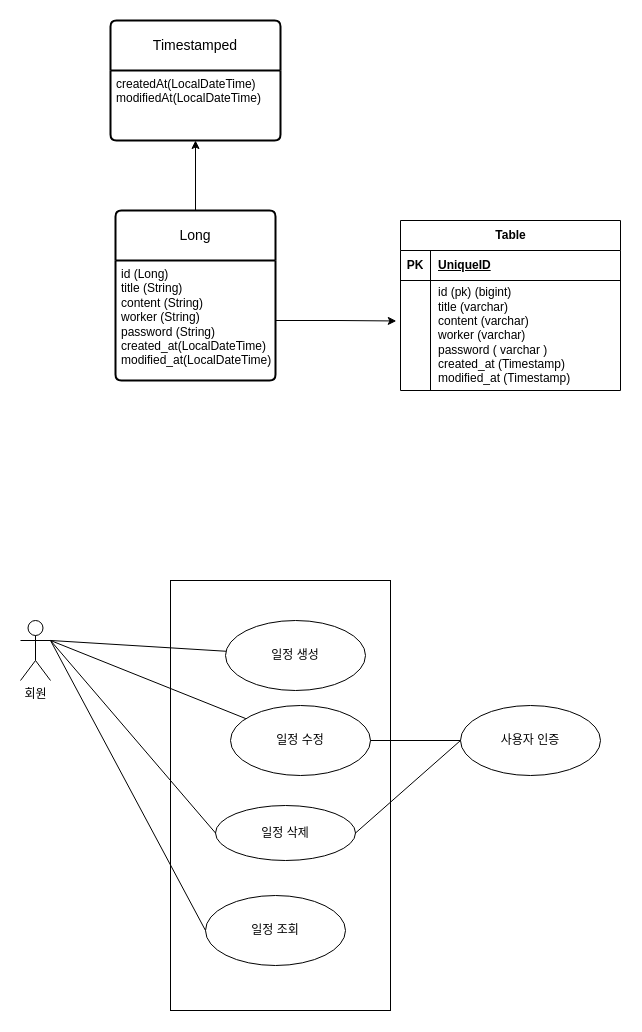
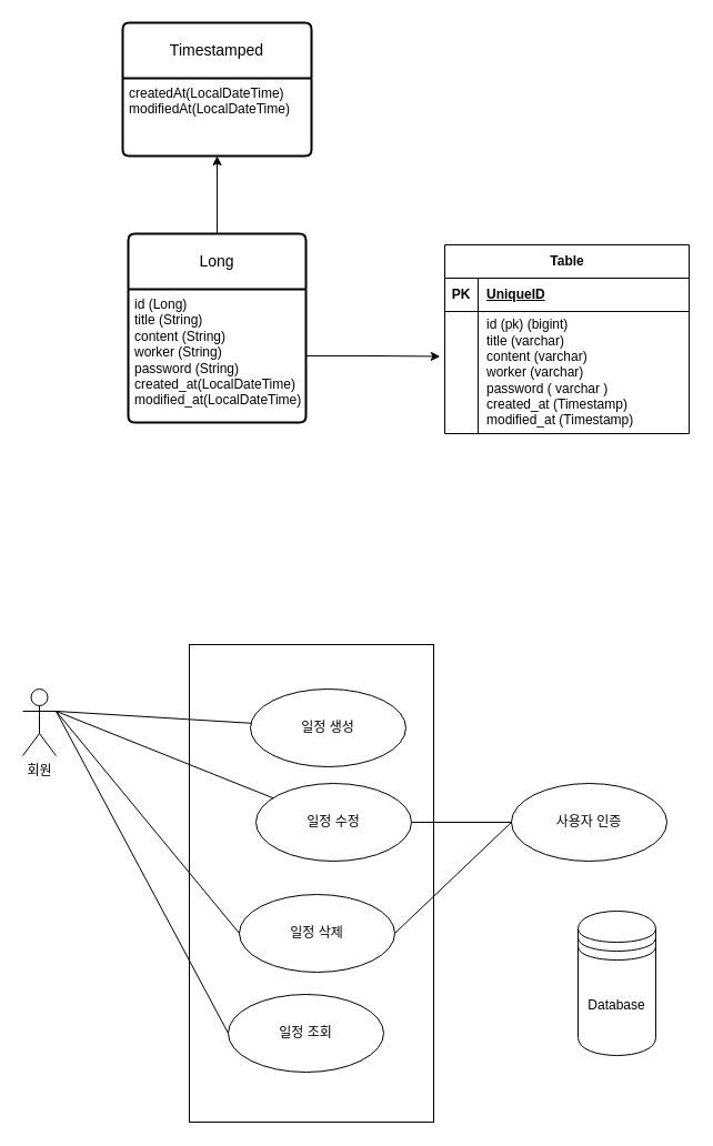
  <mxCell id="0" />
  <mxCell id="1" parent="0" />
  <mxCell id="2" value="회원" style="shape=umlActor;verticalLabelPosition=bottom;verticalAlign=top;html=1;" parent="1" vertex="1"><mxGeometry x="20" y="620" width="30" height="60" as="geometry" /></mxCell>
  <mxCell id="3" value="" style="group" parent="1" vertex="1" connectable="0"><mxGeometry x="100" y="565" width="370" height="430" as="geometry" /></mxCell>
  <mxCell id="4" value="" style="rounded=0;whiteSpace=wrap;html=1;" parent="3" vertex="1"><mxGeometry x="70" y="15" width="220" height="430" as="geometry" /></mxCell>
  <mxCell id="5" value="일정 생성" style="ellipse;whiteSpace=wrap;html=1;" parent="3" vertex="1"><mxGeometry x="125" y="55" width="140" height="70" as="geometry" /></mxCell>
  <mxCell id="6" value="일정 수정" style="ellipse;whiteSpace=wrap;html=1;" parent="3" vertex="1"><mxGeometry x="130" y="140" width="140" height="70" as="geometry" /></mxCell>
- <mxCell id="7" value="일정 삭제" style="ellipse;whiteSpace=wrap;html=1;" parent="3" vertex="1"><mxGeometry x="115" y="240" width="140" height="55" as="geometry" /></mxCell>
+ <mxCell id="7" value="일정 삭제" style="ellipse;whiteSpace=wrap;html=1;" parent="3" vertex="1"><mxGeometry x="115" y="240" width="140" height="70" as="geometry" /></mxCell>
  <mxCell id="8" value="일정 조회" style="ellipse;whiteSpace=wrap;html=1;" parent="3" vertex="1"><mxGeometry x="105" y="330" width="140" height="70" as="geometry" /></mxCell>
  <mxCell id="9" value="" style="endArrow=none;html=1;rounded=0;exitX=1;exitY=0.333;exitDx=0;exitDy=0;exitPerimeter=0;" parent="1" source="2" target="5" edge="1"><mxGeometry width="50" height="50" relative="1" as="geometry"><mxPoint x="80" y="620" as="sourcePoint" /><mxPoint x="120" y="735" as="targetPoint" /></mxGeometry></mxCell>
  <mxCell id="10" value="" style="endArrow=none;html=1;rounded=0;entryX=0;entryY=0.5;entryDx=0;entryDy=0;exitX=1;exitY=0.333;exitDx=0;exitDy=0;exitPerimeter=0;" parent="1" source="2" target="7" edge="1"><mxGeometry width="50" height="50" relative="1" as="geometry"><mxPoint x="60" y="770" as="sourcePoint" /><mxPoint x="120" y="735" as="targetPoint" /></mxGeometry></mxCell>
  <mxCell id="11" value="" style="endArrow=none;html=1;rounded=0;exitX=1;exitY=0.333;exitDx=0;exitDy=0;exitPerimeter=0;entryX=0;entryY=0.5;entryDx=0;entryDy=0;" parent="1" source="2" target="8" edge="1"><mxGeometry width="50" height="50" relative="1" as="geometry"><mxPoint x="60" y="770" as="sourcePoint" /><mxPoint x="90" y="885" as="targetPoint" /></mxGeometry></mxCell>
+ <mxCell id="12" value="Database" style="shape=datastore;whiteSpace=wrap;html=1;" parent="1" vertex="1"><mxGeometry x="520" y="820" width="70" height="130" as="geometry" /></mxCell>
  <mxCell id="13" value="" style="endArrow=none;html=1;rounded=0;exitX=1;exitY=0.333;exitDx=0;exitDy=0;exitPerimeter=0;" parent="1" source="2" target="6" edge="1"><mxGeometry width="50" height="50" relative="1" as="geometry"><mxPoint x="80" y="640" as="sourcePoint" /><mxPoint x="215" y="770" as="targetPoint" /></mxGeometry></mxCell>
  <mxCell id="14" value="사용자 인증" style="ellipse;whiteSpace=wrap;html=1;" parent="1" vertex="1"><mxGeometry x="460" y="705" width="140" height="70" as="geometry" /></mxCell>
  <mxCell id="15" value="" style="endArrow=none;html=1;rounded=0;entryX=0;entryY=0.5;entryDx=0;entryDy=0;exitX=1;exitY=0.5;exitDx=0;exitDy=0;" parent="1" source="6" target="14" edge="1"><mxGeometry width="50" height="50" relative="1" as="geometry"><mxPoint x="430" y="850" as="sourcePoint" /><mxPoint x="480" y="800" as="targetPoint" /></mxGeometry></mxCell>
  <mxCell id="16" value="" style="endArrow=none;html=1;rounded=0;entryX=0;entryY=0.5;entryDx=0;entryDy=0;exitX=1;exitY=0.5;exitDx=0;exitDy=0;" parent="1" source="7" target="14" edge="1"><mxGeometry width="50" height="50" relative="1" as="geometry"><mxPoint x="420" y="875" as="sourcePoint" /><mxPoint x="470" y="825" as="targetPoint" /></mxGeometry></mxCell>
  <mxCell id="17" style="edgeStyle=orthogonalEdgeStyle;rounded=0;orthogonalLoop=1;jettySize=auto;html=1;entryX=0.5;entryY=1;entryDx=0;entryDy=0;" edge="1" parent="1" source="18" target="21"><mxGeometry relative="1" as="geometry" /></mxCell>
  <mxCell id="18" value="Long" style="swimlane;childLayout=stackLayout;horizontal=1;startSize=50;horizontalStack=0;rounded=1;fontSize=14;fontStyle=0;strokeWidth=2;resizeParent=0;resizeLast=1;shadow=0;dashed=0;align=center;arcSize=4;whiteSpace=wrap;html=1;" vertex="1" parent="1"><mxGeometry x="115" y="210" width="160" height="170" as="geometry" /></mxCell>
  <mxCell id="19" value="id (Long)&lt;div&gt;title (String)&lt;/div&gt;&lt;div&gt;content (String)&lt;/div&gt;&lt;div&gt;worker (String)&lt;/div&gt;&lt;div&gt;password (String)&lt;/div&gt;&lt;div&gt;created_at(LocalDateTime)&lt;/div&gt;&lt;div&gt;modified_at(LocalDateTime)&lt;/div&gt;" style="align=left;strokeColor=none;fillColor=none;spacingLeft=4;fontSize=12;verticalAlign=top;resizable=0;rotatable=0;part=1;html=1;" vertex="1" parent="18"><mxGeometry y="50" width="160" height="120" as="geometry" /></mxCell>
  <mxCell id="20" value="Timestamped" style="swimlane;childLayout=stackLayout;horizontal=1;startSize=50;horizontalStack=0;rounded=1;fontSize=14;fontStyle=0;strokeWidth=2;resizeParent=0;resizeLast=1;shadow=0;dashed=0;align=center;arcSize=4;whiteSpace=wrap;html=1;" vertex="1" parent="1"><mxGeometry x="110" y="20" width="170" height="120" as="geometry" /></mxCell>
  <mxCell id="21" value="createdAt(LocalDateTime)&lt;div&gt;modifiedAt(LocalDateTime)&lt;/div&gt;" style="align=left;strokeColor=none;fillColor=none;spacingLeft=4;fontSize=12;verticalAlign=top;resizable=0;rotatable=0;part=1;html=1;" vertex="1" parent="20"><mxGeometry y="50" width="170" height="70" as="geometry" /></mxCell>
  <mxCell id="22" value="Table" style="shape=table;startSize=30;container=1;collapsible=1;childLayout=tableLayout;fixedRows=1;rowLines=0;fontStyle=1;align=center;resizeLast=1;html=1;" vertex="1" parent="1"><mxGeometry x="400" y="220" width="220" height="170" as="geometry"><mxRectangle x="400" y="240" width="70" height="30" as="alternateBounds" /></mxGeometry></mxCell>
  <mxCell id="23" value="" style="shape=tableRow;horizontal=0;startSize=0;swimlaneHead=0;swimlaneBody=0;fillColor=none;collapsible=0;dropTarget=0;points=[[0,0.5],[1,0.5]];portConstraint=eastwest;top=0;left=0;right=0;bottom=1;" vertex="1" parent="22"><mxGeometry y="30" width="220" height="30" as="geometry" /></mxCell>
  <mxCell id="24" value="PK" style="shape=partialRectangle;connectable=0;fillColor=none;top=0;left=0;bottom=0;right=0;fontStyle=1;overflow=hidden;whiteSpace=wrap;html=1;" vertex="1" parent="23"><mxGeometry width="30" height="30" as="geometry"><mxRectangle width="30" height="30" as="alternateBounds" /></mxGeometry></mxCell>
  <mxCell id="25" value="UniqueID" style="shape=partialRectangle;connectable=0;fillColor=none;top=0;left=0;bottom=0;right=0;align=left;spacingLeft=6;fontStyle=5;overflow=hidden;whiteSpace=wrap;html=1;" vertex="1" parent="23"><mxGeometry x="30" width="190" height="30" as="geometry"><mxRectangle width="190" height="30" as="alternateBounds" /></mxGeometry></mxCell>
  <mxCell id="26" value="" style="shape=tableRow;horizontal=0;startSize=0;swimlaneHead=0;swimlaneBody=0;fillColor=none;collapsible=0;dropTarget=0;points=[[0,0.5],[1,0.5]];portConstraint=eastwest;top=0;left=0;right=0;bottom=0;" vertex="1" parent="22"><mxGeometry y="60" width="220" height="110" as="geometry" /></mxCell>
  <mxCell id="27" value="" style="shape=partialRectangle;connectable=0;fillColor=none;top=0;left=0;bottom=0;right=0;editable=1;overflow=hidden;whiteSpace=wrap;html=1;" vertex="1" parent="26"><mxGeometry width="30" height="110" as="geometry"><mxRectangle width="30" height="110" as="alternateBounds" /></mxGeometry></mxCell>
  <mxCell id="28" value="id (pk) (bigint)&lt;div&gt;title (varchar)&lt;/div&gt;&lt;div&gt;content (varchar)&lt;/div&gt;&lt;div&gt;worker (varchar)&lt;/div&gt;&lt;div&gt;password ( varchar )&lt;/div&gt;&lt;div&gt;created_at (Timestamp)&lt;/div&gt;&lt;div&gt;modified_at (Timestamp)&lt;/div&gt;" style="shape=partialRectangle;connectable=0;fillColor=none;top=0;left=0;bottom=0;right=0;align=left;spacingLeft=6;overflow=hidden;whiteSpace=wrap;html=1;" vertex="1" parent="26"><mxGeometry x="30" width="190" height="110" as="geometry"><mxRectangle width="190" height="110" as="alternateBounds" /></mxGeometry></mxCell>
  <mxCell id="29" style="edgeStyle=orthogonalEdgeStyle;rounded=0;orthogonalLoop=1;jettySize=auto;html=1;entryX=-0.019;entryY=0.368;entryDx=0;entryDy=0;entryPerimeter=0;" edge="1" parent="1" source="19" target="26"><mxGeometry relative="1" as="geometry" /></mxCell>
